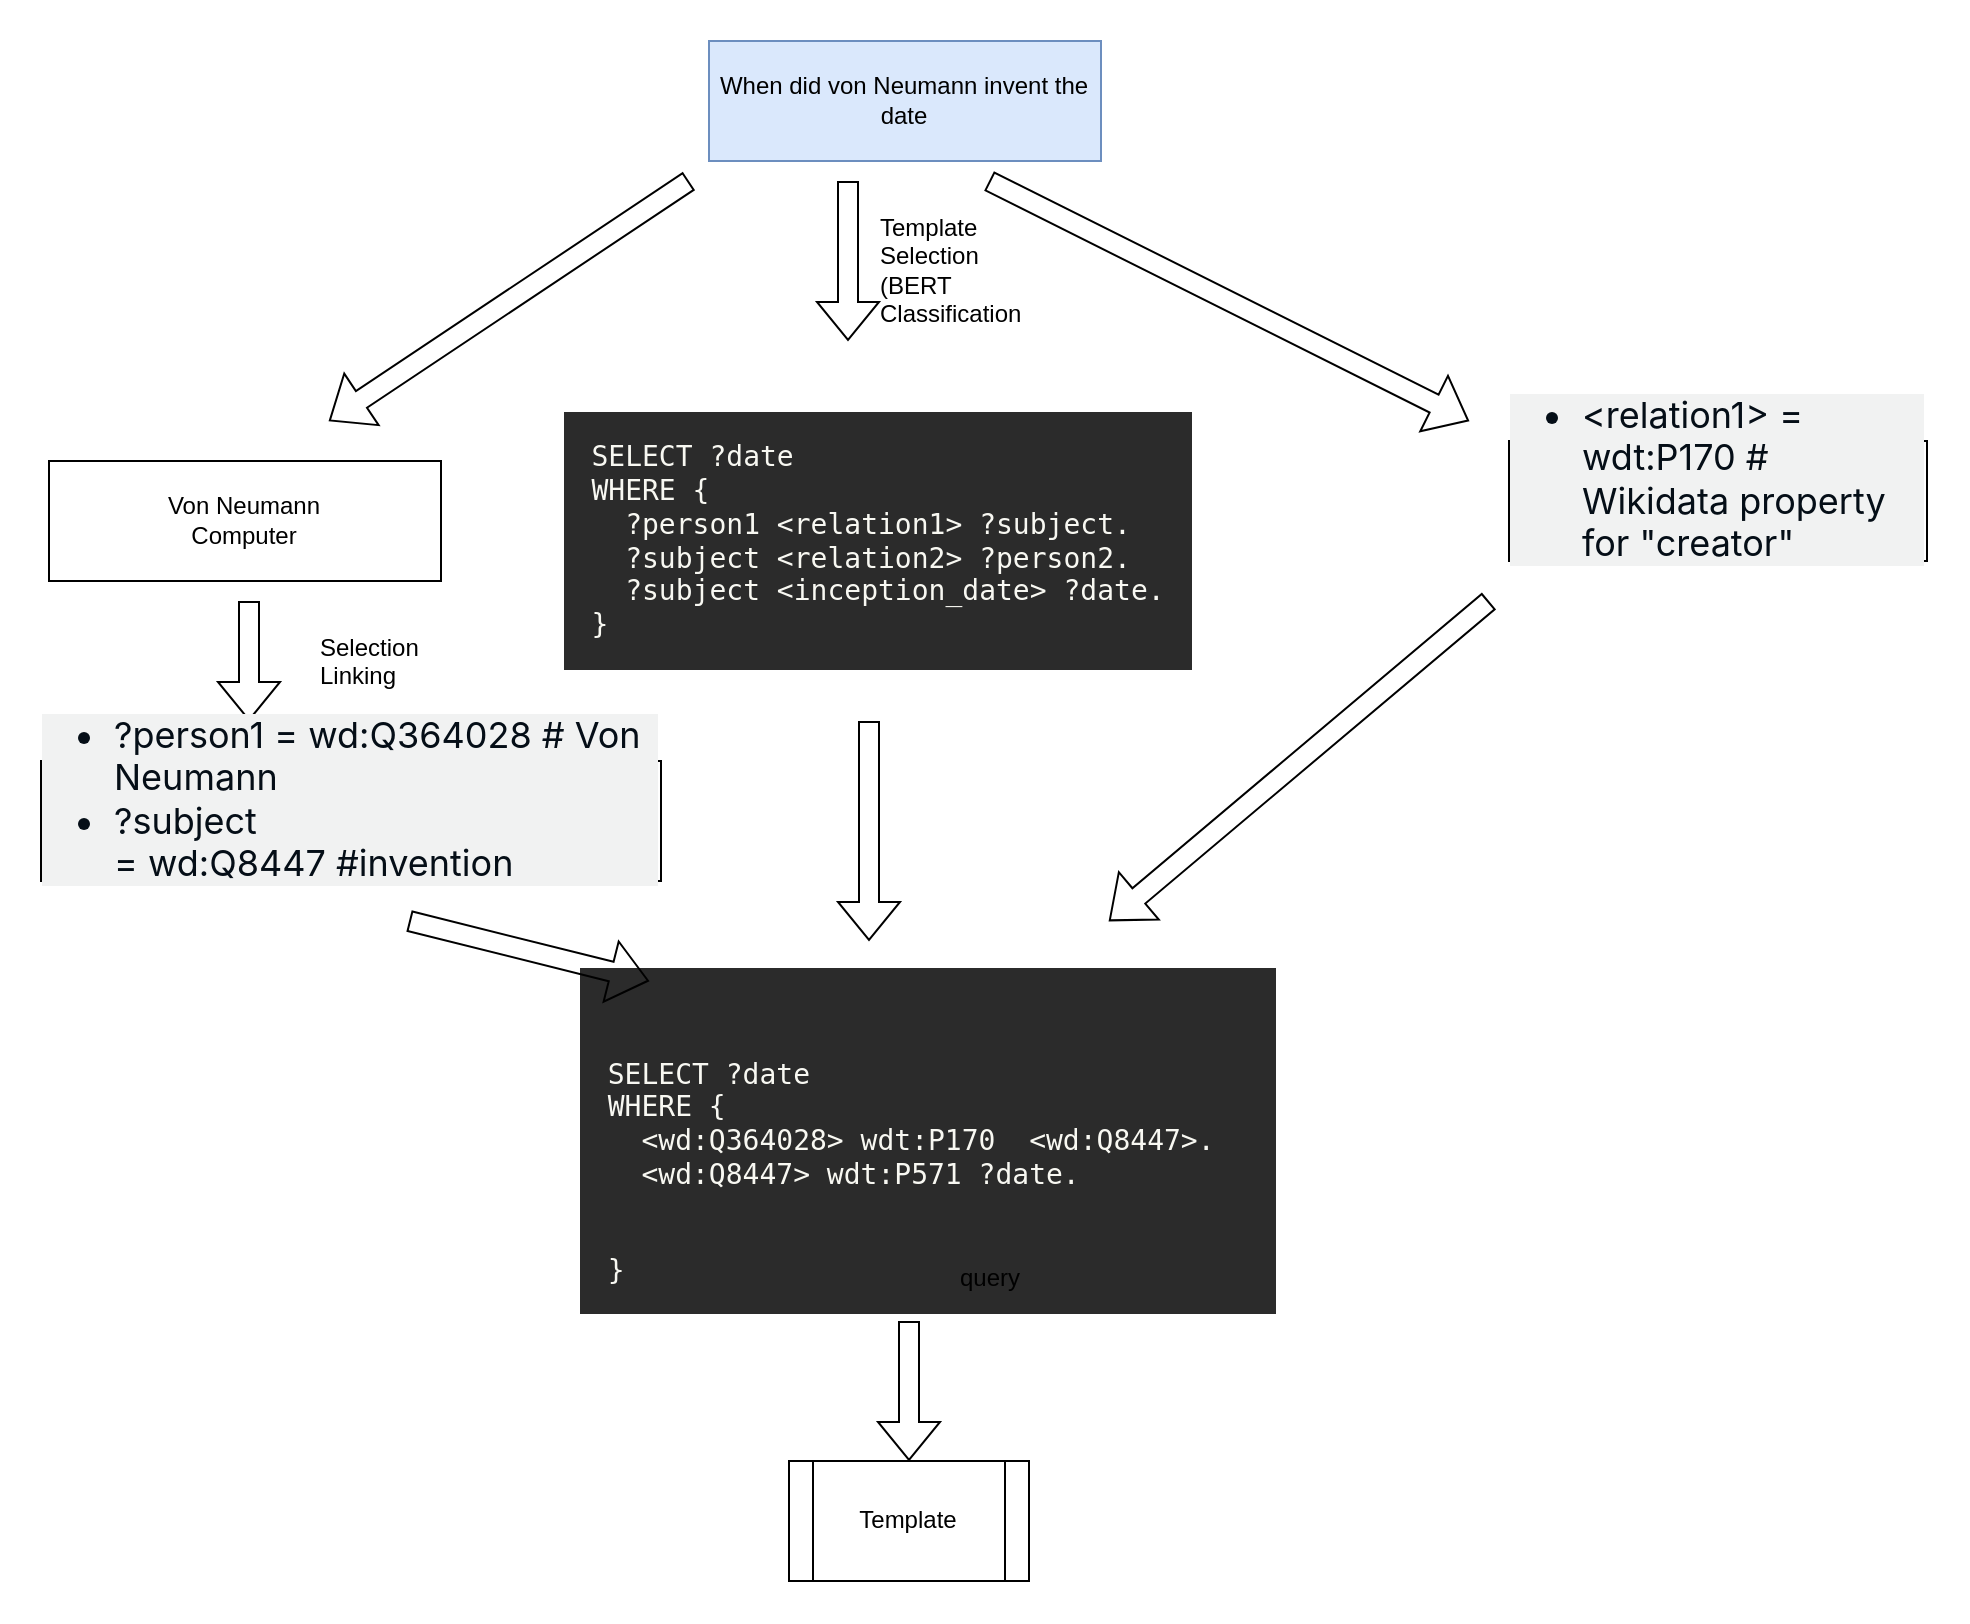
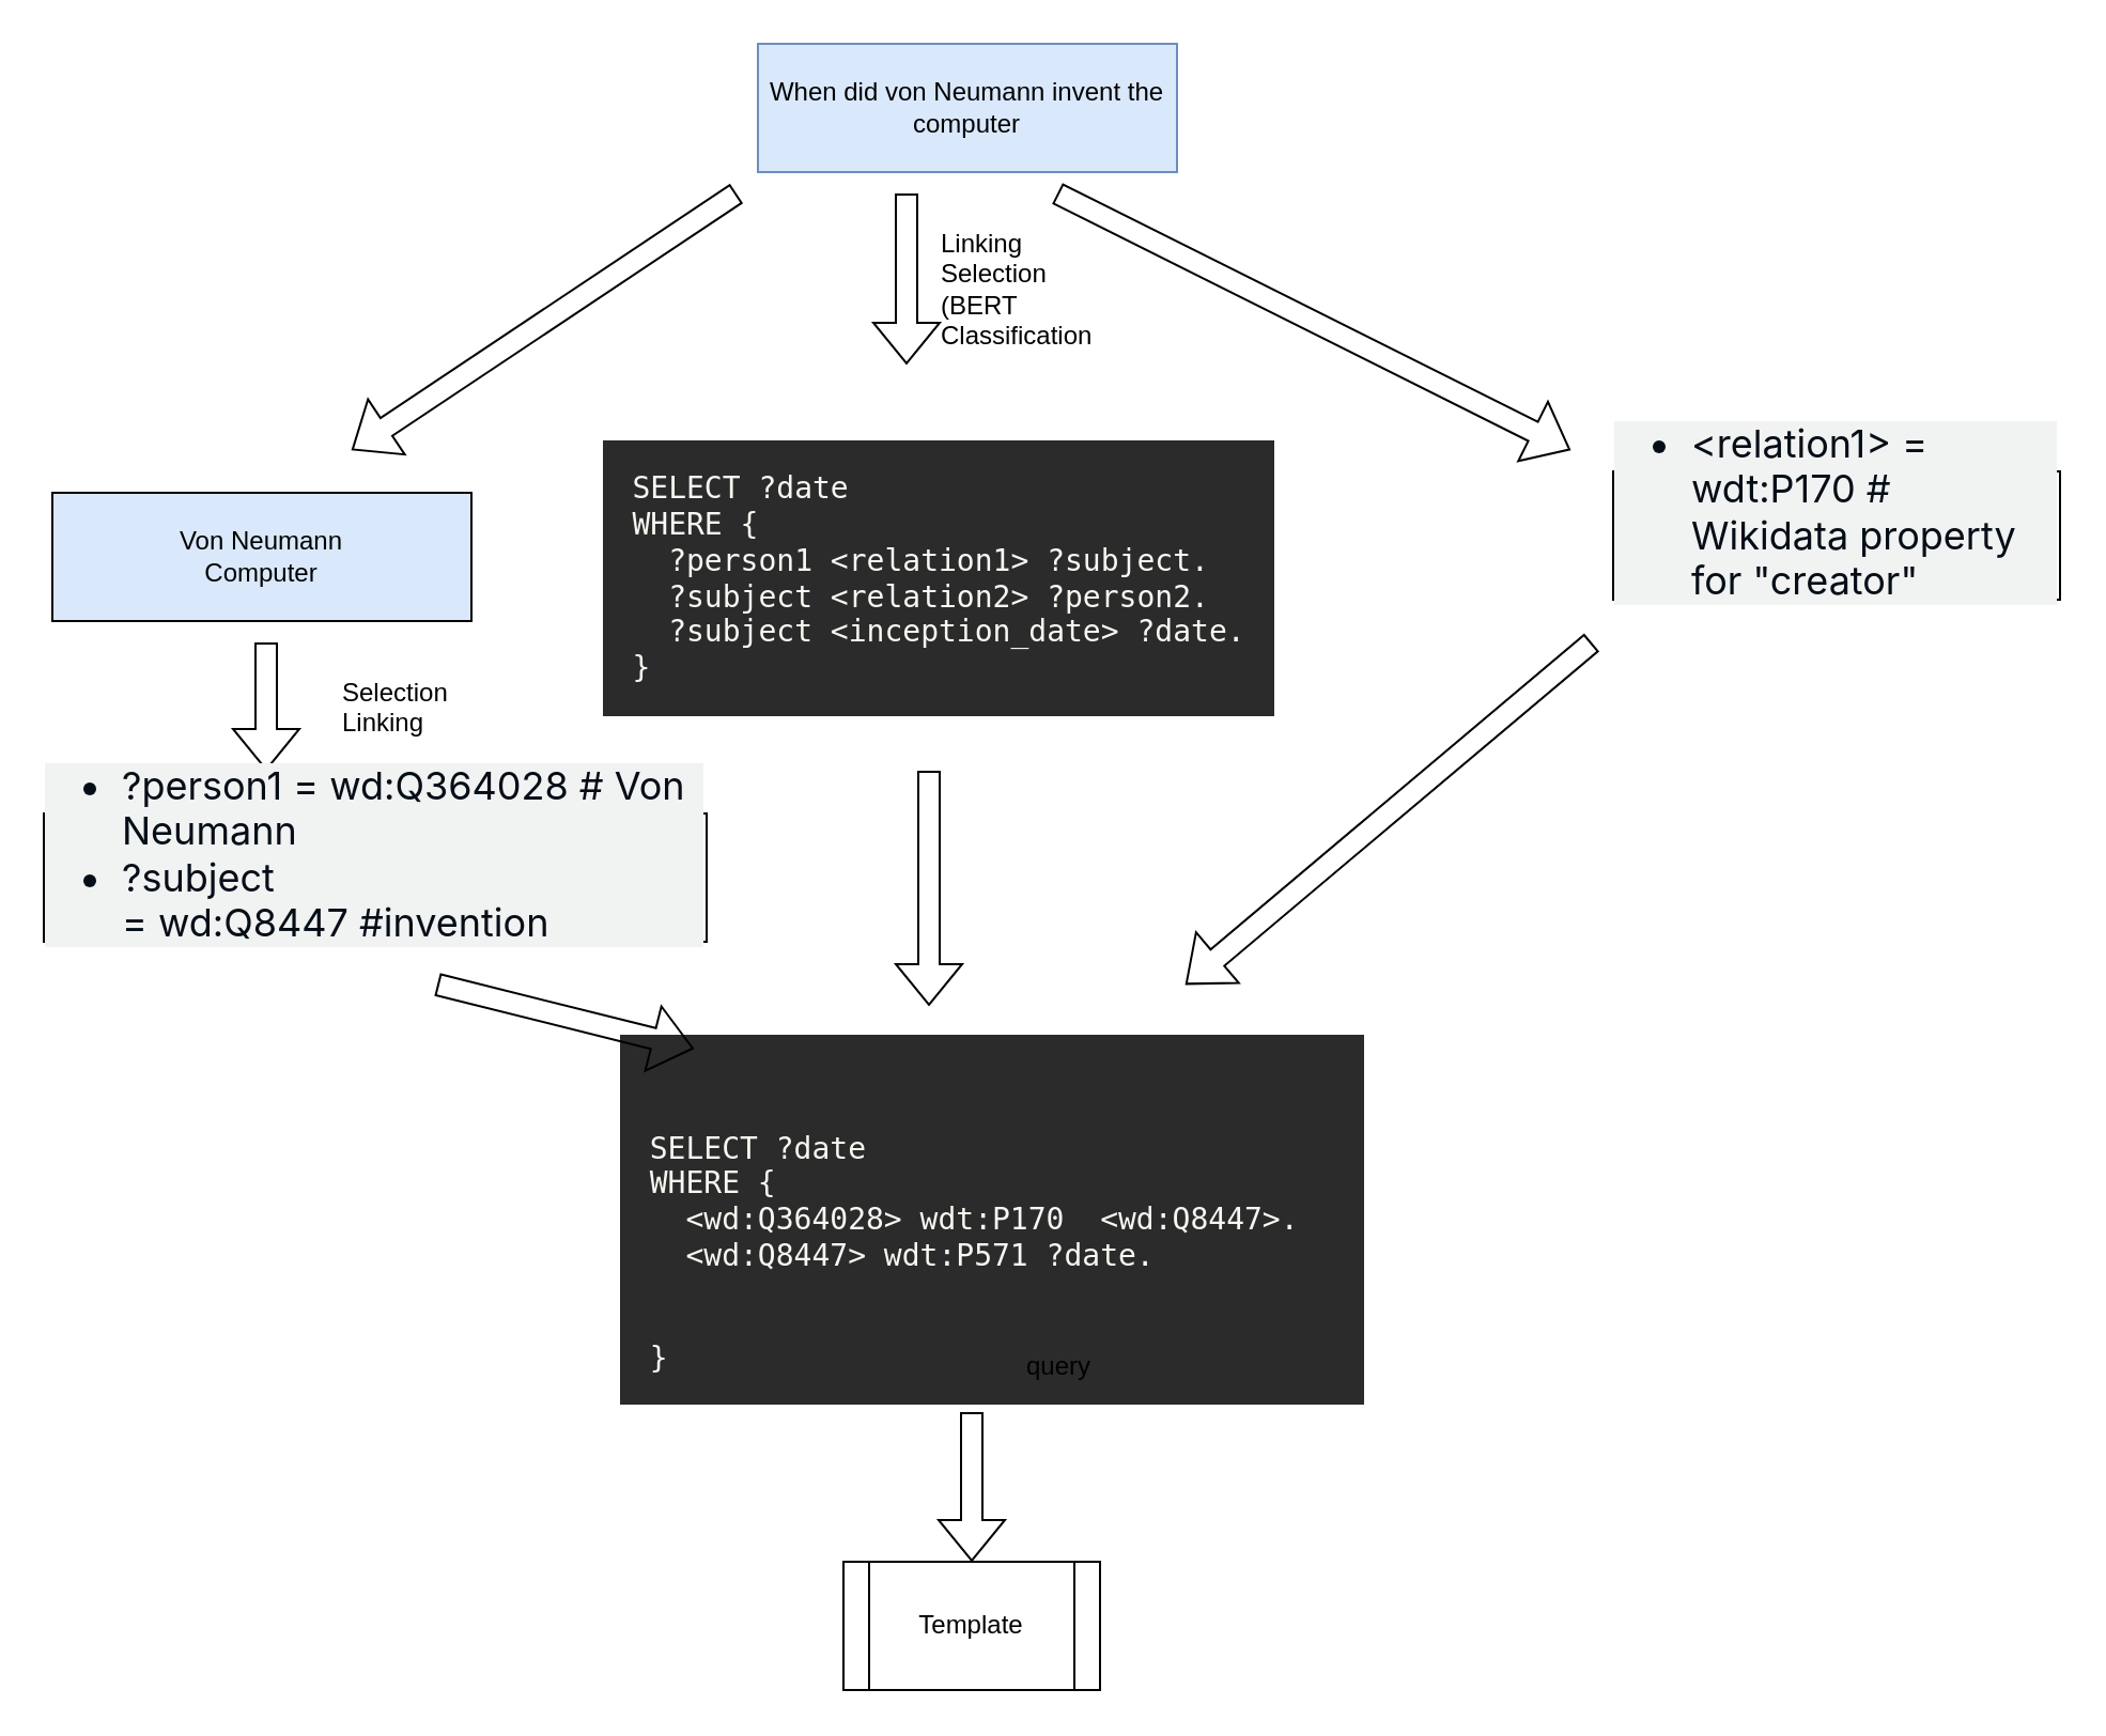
  <mxCell id="0" />
  <mxCell id="1" parent="0" />
- <mxCell id="2" value="When did von Neumann invent the date" style="rounded=0;whiteSpace=wrap;html=1;fillColor=#dae8fc;strokeColor=#6c8ebf;" vertex="1" parent="1"><mxGeometry x="354" y="20" width="196" height="60" as="geometry" /></mxCell>
+ <mxCell id="2" value="When did von Neumann invent the computer" style="rounded=0;whiteSpace=wrap;html=1;fillColor=#dae8fc;strokeColor=#6c8ebf;" vertex="1" parent="1"><mxGeometry x="354" y="20" width="196" height="60" as="geometry" /></mxCell>
  <mxCell id="3" value="" style="shape=flexArrow;endArrow=classic;html=1;rounded=0;" edge="1" parent="1"><mxGeometry width="50" height="50" relative="1" as="geometry"><mxPoint x="344" y="90" as="sourcePoint" /><mxPoint x="164" y="210" as="targetPoint" /></mxGeometry></mxCell>
  <mxCell id="4" value="" style="shape=flexArrow;endArrow=classic;html=1;rounded=0;" edge="1" parent="1"><mxGeometry width="50" height="50" relative="1" as="geometry"><mxPoint x="423.5" y="90" as="sourcePoint" /><mxPoint x="423.5" y="170" as="targetPoint" /></mxGeometry></mxCell>
  <mxCell id="5" value="" style="shape=flexArrow;endArrow=classic;html=1;rounded=0;" edge="1" parent="1"><mxGeometry width="50" height="50" relative="1" as="geometry"><mxPoint x="494" y="90" as="sourcePoint" /><mxPoint x="734" y="210" as="targetPoint" /></mxGeometry></mxCell>
- <mxCell id="6" value="Template Selection&lt;br&gt;(BERT Classification)" style="text;strokeColor=none;fillColor=none;spacingLeft=4;spacingRight=4;overflow=hidden;rotatable=0;points=[[0,0.5],[1,0.5]];portConstraint=eastwest;fontSize=12;whiteSpace=wrap;html=1;" vertex="1" parent="1"><mxGeometry x="434" y="100" width="80" height="70" as="geometry" /></mxCell>
- <mxCell id="7" value="Von Neumann&lt;br&gt;Computer" style="rounded=0;whiteSpace=wrap;html=1;" vertex="1" parent="1"><mxGeometry x="24" y="230" width="196" height="60" as="geometry" /></mxCell>
+ <mxCell id="6" value="Linking Selection&lt;br&gt;(BERT Classification)" style="text;strokeColor=none;fillColor=none;spacingLeft=4;spacingRight=4;overflow=hidden;rotatable=0;points=[[0,0.5],[1,0.5]];portConstraint=eastwest;fontSize=12;whiteSpace=wrap;html=1;" vertex="1" parent="1"><mxGeometry x="434" y="100" width="80" height="70" as="geometry" /></mxCell>
+ <mxCell id="7" value="Von Neumann&lt;br&gt;Computer" style="rounded=0;whiteSpace=wrap;html=1;fillColor=#dae8fc;" vertex="1" parent="1"><mxGeometry x="24" y="230" width="196" height="60" as="geometry" /></mxCell>
  <mxCell id="8" value="&lt;ul style=&quot;list-style-position: initial; list-style-image: initial; padding: 0px 0px 0px 2em; margin: 0px 0px 1.2em; color: rgb(5, 14, 23); font-family: -apple-system, system-ui, BlinkMacSystemFont, &amp;quot;Segoe UI&amp;quot;, Roboto, Oxygen-Sans, Ubuntu, Cantarell, &amp;quot;Helvetica Neue&amp;quot;, sans-serif; font-size: 18px; text-align: start; background-color: rgb(241, 242, 242); user-select: text !important;&quot;&gt;&lt;li style=&quot;user-select: text !important; padding: 0px; margin: 0px;&quot;&gt;&amp;lt;relation1&amp;gt;&amp;nbsp;= wdt:P170 # Wikidata property for &quot;creator&quot;&lt;/li&gt;&lt;/ul&gt;" style="rounded=0;whiteSpace=wrap;html=1;" vertex="1" parent="1"><mxGeometry x="754" y="220" width="209" height="60" as="geometry" /></mxCell>
  <mxCell id="9" value="&lt;pre style=&quot;margin-top: 0px; margin-bottom: 0px; border-radius: 0 0 var(--border-radius-medium) var(--border-radius-medium); font-size: 14px; padding: 0.5em; background: rgb(43, 43, 43); overflow-x: auto; text-align: start; color: rgb(248, 248, 242); user-select: text !important;&quot; class=&quot;MarkdownCodeBlock_preTag__dDgT9&quot;&gt;&lt;pre style=&quot;margin-top: 0px; margin-bottom: 0px; border-radius: 0 0 var(--border-radius-medium) var(--border-radius-medium); padding: 0.5em; background-image: initial; background-position: initial; background-size: initial; background-repeat: initial; background-attachment: initial; background-origin: initial; background-clip: initial; overflow-x: auto; user-select: text !important;&quot; class=&quot;MarkdownCodeBlock_preTag__dDgT9&quot;&gt;&lt;code style=&quot;background-color: transparent; padding: 0px; font-family: Consolas, monaco, monospace; word-break: break-all; user-select: text !important;&quot; class=&quot;MarkdownCodeBlock_codeTag__ipdCC&quot;&gt;SELECT ?date &lt;br/&gt;WHERE {&lt;br/&gt;  ?person1 &amp;lt;relation1&amp;gt; ?subject. &lt;br/&gt;  ?subject &amp;lt;relation2&amp;gt; ?person2.&lt;br/&gt;  ?subject &amp;lt;inception_date&amp;gt; ?date.&lt;br/&gt;}&lt;/code&gt;&lt;/pre&gt;&lt;/pre&gt;" style="rounded=0;whiteSpace=wrap;html=1;" vertex="1" parent="1"><mxGeometry x="324" y="220" width="230" height="100" as="geometry" /></mxCell>
  <mxCell id="10" value="" style="shape=flexArrow;endArrow=classic;html=1;rounded=0;" edge="1" parent="1"><mxGeometry width="50" height="50" relative="1" as="geometry"><mxPoint x="434" y="360" as="sourcePoint" /><mxPoint x="434" y="470" as="targetPoint" /></mxGeometry></mxCell>
  <mxCell id="11" value="" style="shape=flexArrow;endArrow=classic;html=1;rounded=0;" edge="1" parent="1"><mxGeometry width="50" height="50" relative="1" as="geometry"><mxPoint x="744" y="300" as="sourcePoint" /><mxPoint x="554" y="460" as="targetPoint" /></mxGeometry></mxCell>
  <mxCell id="12" value="&lt;pre style=&quot;margin-top: 0px; margin-bottom: 0px; border-radius: 0 0 var(--border-radius-medium) var(--border-radius-medium); font-size: 14px; padding: 0.5em; background: rgb(43, 43, 43); overflow-x: auto; text-align: start; color: rgb(248, 248, 242); user-select: text !important;&quot; class=&quot;MarkdownCodeBlock_preTag__dDgT9&quot;&gt;&lt;pre style=&quot;margin-top: 0px; margin-bottom: 0px; border-radius: 0 0 var(--border-radius-medium) var(--border-radius-medium); padding: 0.5em; background-image: initial; background-position: initial; background-size: initial; background-repeat: initial; background-attachment: initial; background-origin: initial; background-clip: initial; overflow-x: auto; user-select: text !important;&quot; class=&quot;MarkdownCodeBlock_preTag__dDgT9&quot;&gt;&lt;code style=&quot;background-color: transparent; padding: 0px; font-family: Consolas, monaco, monospace; word-break: break-all; user-select: text !important;&quot; class=&quot;MarkdownCodeBlock_codeTag__ipdCC&quot;&gt;&lt;br&gt;&lt;/code&gt;&lt;/pre&gt;&lt;pre style=&quot;margin-top: 0px; margin-bottom: 0px; border-radius: 0 0 var(--border-radius-medium) var(--border-radius-medium); padding: 0.5em; background-image: initial; background-position: initial; background-size: initial; background-repeat: initial; background-attachment: initial; background-origin: initial; background-clip: initial; overflow-x: auto; user-select: text !important;&quot; class=&quot;MarkdownCodeBlock_preTag__dDgT9&quot;&gt;&lt;code style=&quot;background-color: transparent; padding: 0px; font-family: Consolas, monaco, monospace; word-break: break-all; user-select: text !important;&quot; class=&quot;MarkdownCodeBlock_codeTag__ipdCC&quot;&gt;SELECT ?date  &lt;br&gt;WHERE {&lt;br&gt;  &amp;lt;wd:Q364028&amp;gt; wdt:P170  &amp;lt;wd:Q8447&amp;gt;.  &lt;br&gt;  &amp;lt;wd:Q8447&amp;gt; wdt:P571 ?date.     &lt;/code&gt;&lt;/pre&gt;&lt;pre style=&quot;margin-top: 0px; margin-bottom: 0px; border-radius: 0 0 var(--border-radius-medium) var(--border-radius-medium); padding: 0.5em; background-image: initial; background-position: initial; background-size: initial; background-repeat: initial; background-attachment: initial; background-origin: initial; background-clip: initial; overflow-x: auto; user-select: text !important;&quot; class=&quot;MarkdownCodeBlock_preTag__dDgT9&quot;&gt;&lt;code style=&quot;background-color: transparent; padding: 0px; font-family: Consolas, monaco, monospace; word-break: break-all; user-select: text !important;&quot; class=&quot;MarkdownCodeBlock_codeTag__ipdCC&quot;&gt; &lt;br&gt;}&lt;/code&gt;&lt;/pre&gt;&lt;/pre&gt;" style="rounded=0;whiteSpace=wrap;html=1;" vertex="1" parent="1"><mxGeometry x="324" y="540" width="280" height="60" as="geometry" /></mxCell>
  <mxCell id="13" value="" style="shape=flexArrow;endArrow=classic;html=1;rounded=0;" edge="1" parent="1"><mxGeometry width="50" height="50" relative="1" as="geometry"><mxPoint x="454" y="660" as="sourcePoint" /><mxPoint x="454" y="730" as="targetPoint" /></mxGeometry></mxCell>
  <mxCell id="14" value="query" style="text;strokeColor=none;fillColor=none;spacingLeft=4;spacingRight=4;overflow=hidden;rotatable=0;points=[[0,0.5],[1,0.5]];portConstraint=eastwest;fontSize=12;whiteSpace=wrap;html=1;" vertex="1" parent="1"><mxGeometry x="474" y="625" width="60" height="30" as="geometry" /></mxCell>
  <mxCell id="15" value="" style="shape=flexArrow;endArrow=classic;html=1;rounded=0;" edge="1" parent="1"><mxGeometry width="50" height="50" relative="1" as="geometry"><mxPoint x="124" y="300" as="sourcePoint" /><mxPoint x="124" y="360" as="targetPoint" /></mxGeometry></mxCell>
  <mxCell id="16" value="&lt;ul style=&quot;list-style-position: initial; list-style-image: initial; padding: 0px 0px 0px 2em; margin: 0px 0px 1.2em; color: rgb(5, 14, 23); font-family: -apple-system, system-ui, BlinkMacSystemFont, &amp;quot;Segoe UI&amp;quot;, Roboto, Oxygen-Sans, Ubuntu, Cantarell, &amp;quot;Helvetica Neue&amp;quot;, sans-serif; font-size: 18px; text-align: start; background-color: rgb(241, 242, 242); user-select: text !important;&quot;&gt;&lt;li style=&quot;user-select: text !important; padding: 0px; margin: 0px;&quot;&gt;?person1 =&amp;nbsp;&lt;a style=&quot;color: var(--text-primary-purple); margin-bottom: var(--spacing-medium); user-select: text !important;&quot; target=&quot;_blank&quot;&gt;wd:Q364028&lt;/a&gt;&amp;nbsp;#&amp;nbsp;Von Neumann&lt;/li&gt;&lt;li style=&quot;user-select: text !important; padding: 0px; margin: 0px;&quot;&gt;?subject =&amp;nbsp;&lt;a style=&quot;color: var(--text-primary-purple); user-select: text !important;&quot; target=&quot;_blank&quot;&gt;wd:Q8447&lt;/a&gt;&amp;nbsp;#invention&lt;/li&gt;&lt;/ul&gt;" style="rounded=0;whiteSpace=wrap;html=1;" vertex="1" parent="1"><mxGeometry x="20" y="380" width="310" height="60" as="geometry" /></mxCell>
  <mxCell id="17" value="Selection Linking" style="text;strokeColor=none;fillColor=none;spacingLeft=4;spacingRight=4;overflow=hidden;rotatable=0;points=[[0,0.5],[1,0.5]];portConstraint=eastwest;fontSize=12;whiteSpace=wrap;html=1;" vertex="1" parent="1"><mxGeometry x="154" y="310" width="70" height="40" as="geometry" /></mxCell>
  <mxCell id="18" value="" style="shape=flexArrow;endArrow=classic;html=1;rounded=0;" edge="1" parent="1"><mxGeometry width="50" height="50" relative="1" as="geometry"><mxPoint x="204" y="460" as="sourcePoint" /><mxPoint x="324" y="490" as="targetPoint" /></mxGeometry></mxCell>
  <mxCell id="19" value="Template" style="shape=process;whiteSpace=wrap;html=1;backgroundOutline=1;" vertex="1" parent="1"><mxGeometry x="394" y="730" width="120" height="60" as="geometry" /></mxCell>
